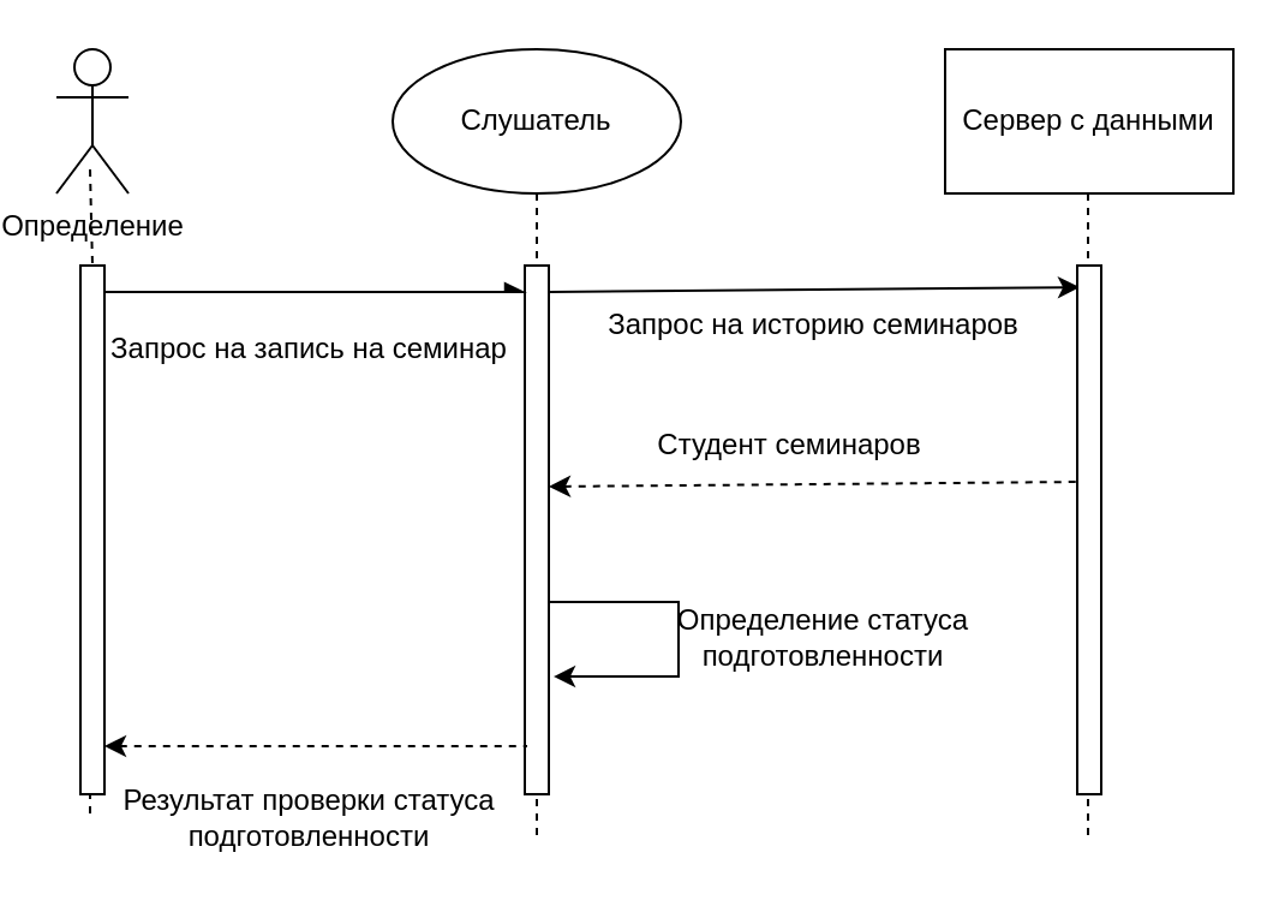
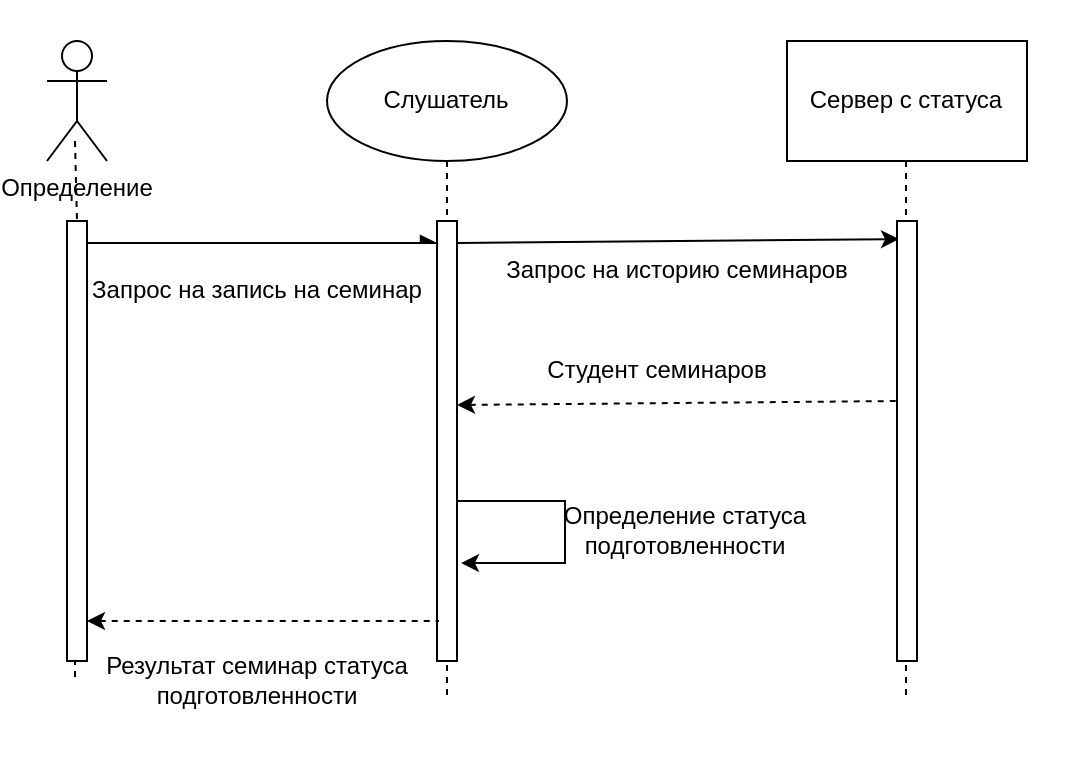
  <mxCell id="0" />
  <mxCell id="1" parent="0" />
  <mxCell id="2" value="Определение" style="shape=umlActor;verticalLabelPosition=bottom;verticalAlign=top;html=1;outlineConnect=0;" parent="1" vertex="1"><mxGeometry x="20" y="20" width="30" height="60" as="geometry" /></mxCell>
  <mxCell id="3" style="edgeStyle=orthogonalEdgeStyle;rounded=0;orthogonalLoop=1;jettySize=auto;html=1;exitX=0.5;exitY=1;exitDx=0;exitDy=0;dashed=1;endArrow=none;endFill=0;" edge="1" parent="1" source="4"><mxGeometry relative="1" as="geometry"><mxPoint x="220" y="350" as="targetPoint" /></mxGeometry></mxCell>
  <mxCell id="4" value="Слушатель" style="ellipse;whiteSpace=wrap;html=1;" parent="1" vertex="1"><mxGeometry x="160" y="20" width="120" height="60" as="geometry" /></mxCell>
- <mxCell id="5" value="Сервер с данными" style="rounded=0;whiteSpace=wrap;html=1;" parent="1" vertex="1"><mxGeometry x="390" y="20" width="120" height="60" as="geometry" /></mxCell>
+ <mxCell id="5" value="Сервер с статуса" style="rounded=0;whiteSpace=wrap;html=1;" parent="1" vertex="1"><mxGeometry x="390" y="20" width="120" height="60" as="geometry" /></mxCell>
  <mxCell id="6" value="" style="rounded=0;whiteSpace=wrap;html=1;" parent="1" vertex="1"><mxGeometry x="215" y="110" width="10" height="220" as="geometry" /></mxCell>
  <mxCell id="7" value="" style="endArrow=async;html=1;rounded=0;exitX=0.9;exitY=0.05;exitDx=0;exitDy=0;exitPerimeter=0;endFill=1;" parent="1" edge="1"><mxGeometry width="50" height="50" relative="1" as="geometry"><mxPoint x="39" y="121" as="sourcePoint" /><mxPoint x="215" y="121" as="targetPoint" /></mxGeometry></mxCell>
  <mxCell id="8" value="Запрос на запись на семинар" style="text;html=1;align=center;verticalAlign=middle;resizable=0;points=[];autosize=1;strokeColor=none;fillColor=none;" parent="1" vertex="1"><mxGeometry x="30" y="130" width="190" height="30" as="geometry" /></mxCell>
  <mxCell id="9" value="" style="endArrow=classic;html=1;rounded=0;exitX=1;exitY=0.05;exitDx=0;exitDy=0;exitPerimeter=0;entryX=0.1;entryY=0.041;entryDx=0;entryDy=0;entryPerimeter=0;" parent="1" source="6" edge="1"><mxGeometry width="50" height="50" relative="1" as="geometry"><mxPoint x="240" y="120" as="sourcePoint" /><mxPoint x="446" y="119.02" as="targetPoint" /></mxGeometry></mxCell>
  <mxCell id="10" value="Запрос на историю семинаров" style="text;html=1;align=center;verticalAlign=middle;resizable=0;points=[];autosize=1;strokeColor=none;fillColor=none;" parent="1" vertex="1"><mxGeometry x="240" y="120" width="190" height="30" as="geometry" /></mxCell>
  <mxCell id="11" value="" style="endArrow=none;html=1;rounded=0;exitX=1;exitY=0.05;exitDx=0;exitDy=0;exitPerimeter=0;entryX=0.1;entryY=0.041;entryDx=0;entryDy=0;entryPerimeter=0;endFill=0;startArrow=classic;startFill=1;dashed=1;" parent="1" edge="1"><mxGeometry width="50" height="50" relative="1" as="geometry"><mxPoint x="225" y="202" as="sourcePoint" /><mxPoint x="446" y="200" as="targetPoint" /></mxGeometry></mxCell>
  <mxCell id="12" value="Студент семинаров" style="text;html=1;align=center;verticalAlign=middle;resizable=0;points=[];autosize=1;strokeColor=none;fillColor=none;" parent="1" vertex="1"><mxGeometry x="260" y="170" width="130" height="30" as="geometry" /></mxCell>
  <mxCell id="13" value="" style="endArrow=classic;html=1;rounded=0;edgeStyle=orthogonalEdgeStyle;exitX=1.1;exitY=0.541;exitDx=0;exitDy=0;exitPerimeter=0;entryX=1.3;entryY=0.682;entryDx=0;entryDy=0;entryPerimeter=0;" parent="1" edge="1"><mxGeometry width="50" height="50" relative="1" as="geometry"><mxPoint x="225" y="250.02" as="sourcePoint" /><mxPoint x="227" y="281.04" as="targetPoint" /><Array as="points"><mxPoint x="279" y="250" /><mxPoint x="279" y="281" /></Array></mxGeometry></mxCell>
  <mxCell id="14" value="Определение статуса&lt;div&gt;подготовленности&lt;/div&gt;" style="text;html=1;align=center;verticalAlign=middle;resizable=0;points=[];autosize=1;strokeColor=none;fillColor=none;" parent="1" vertex="1"><mxGeometry x="269" y="245" width="140" height="40" as="geometry" /></mxCell>
  <mxCell id="15" value="" style="endArrow=none;html=1;rounded=0;exitX=0.9;exitY=0.05;exitDx=0;exitDy=0;exitPerimeter=0;entryX=0;entryY=0.05;entryDx=0;entryDy=0;entryPerimeter=0;endFill=0;startArrow=classic;startFill=1;dashed=1;" parent="1" edge="1"><mxGeometry width="50" height="50" relative="1" as="geometry"><mxPoint x="40" y="310" as="sourcePoint" /><mxPoint x="216" y="310" as="targetPoint" /></mxGeometry></mxCell>
- <mxCell id="16" value="Результат проверки статуса&lt;div&gt;подготовленности&lt;/div&gt;" style="text;html=1;align=center;verticalAlign=middle;resizable=0;points=[];autosize=1;strokeColor=none;fillColor=none;" parent="1" vertex="1"><mxGeometry x="35" y="320" width="180" height="40" as="geometry" /></mxCell>
+ <mxCell id="16" value="Результат семинар статуса&lt;div&gt;подготовленности&lt;/div&gt;" style="text;html=1;align=center;verticalAlign=middle;resizable=0;points=[];autosize=1;strokeColor=none;fillColor=none;" parent="1" vertex="1"><mxGeometry x="35" y="320" width="180" height="40" as="geometry" /></mxCell>
  <mxCell id="17" style="edgeStyle=orthogonalEdgeStyle;rounded=0;orthogonalLoop=1;jettySize=auto;html=1;exitX=0.5;exitY=1;exitDx=0;exitDy=0;dashed=1;endArrow=none;endFill=0;" edge="1" parent="1" source="20"><mxGeometry relative="1" as="geometry"><mxPoint x="34" y="340" as="targetPoint" /><mxPoint x="34" y="70" as="sourcePoint" /></mxGeometry></mxCell>
  <mxCell id="18" style="edgeStyle=orthogonalEdgeStyle;rounded=0;orthogonalLoop=1;jettySize=auto;html=1;exitX=0.5;exitY=1;exitDx=0;exitDy=0;dashed=1;endArrow=none;endFill=0;" edge="1" parent="1"><mxGeometry relative="1" as="geometry"><mxPoint x="449.5" y="350" as="targetPoint" /><mxPoint x="449.5" y="80" as="sourcePoint" /></mxGeometry></mxCell>
  <mxCell id="19" value="" style="edgeStyle=orthogonalEdgeStyle;rounded=0;orthogonalLoop=1;jettySize=auto;html=1;exitX=0.5;exitY=1;exitDx=0;exitDy=0;dashed=1;endArrow=none;endFill=0;" edge="1" parent="1" target="20"><mxGeometry relative="1" as="geometry"><mxPoint x="34" y="340" as="targetPoint" /><mxPoint x="34" y="70" as="sourcePoint" /></mxGeometry></mxCell>
  <mxCell id="20" value="" style="rounded=0;whiteSpace=wrap;html=1;" vertex="1" parent="1"><mxGeometry x="30" y="110" width="10" height="220" as="geometry" /></mxCell>
  <mxCell id="21" value="" style="rounded=0;whiteSpace=wrap;html=1;" vertex="1" parent="1"><mxGeometry x="445" y="110" width="10" height="220" as="geometry" /></mxCell>
